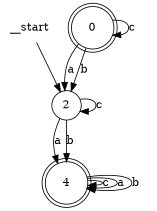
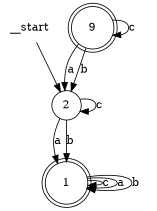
  digraph {
    node [shape=doublecircle]
    __start [shape=none]
    n2 [label=2 shape=circle]
-   n3 [label=0]
-   n4 [label=4]
+   n3 [label=9]
+   n4 [label=1]
    __start -> n2
    n2 -> n2 [label=c]
    n2 -> n4 [label=a]
    n2 -> n4 [label=b]
    n3 -> n2 [label=a]
    n3 -> n2 [label=b]
    n3 -> n3 [label=c]
    n4 -> n4 [label=c]
    n4 -> n4 [label=a]
    n4 -> n4 [label=b]
  }
